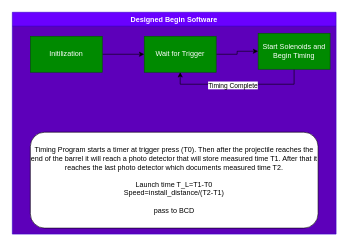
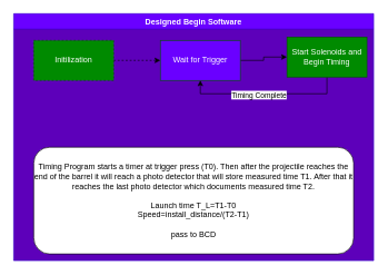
  <mxCell id="0" />
  <mxCell id="1" parent="0" />
  <mxCell id="2" value="Designed Begin Software" style="swimlane;whiteSpace=wrap;html=1;fillColor=#6a00ff;fontColor=#ffffff;strokeColor=#3700CC;gradientColor=none;rounded=0;shadow=0;glass=0;swimlaneFillColor=#5D00BA;" parent="1" vertex="1"><mxGeometry x="20" y="20" width="540" height="370" as="geometry" /></mxCell>
- <mxCell id="3" style="edgeStyle=orthogonalEdgeStyle;rounded=0;orthogonalLoop=1;jettySize=auto;html=1;exitX=1;exitY=0.5;exitDx=0;exitDy=0;" parent="2" source="4" target="6" edge="1"><mxGeometry relative="1" as="geometry" /></mxCell>
- <mxCell id="4" value="Initilization" style="rounded=0;whiteSpace=wrap;html=1;fillColor=#008a00;fontColor=#ffffff;strokeColor=#005700;" parent="2" vertex="1"><mxGeometry x="30" y="40" width="120" height="60" as="geometry" /></mxCell>
+ <mxCell id="3" style="edgeStyle=orthogonalEdgeStyle;rounded=0;orthogonalLoop=1;jettySize=auto;html=1;exitX=1;exitY=0.5;exitDx=0;exitDy=0;dashed=1;" parent="2" source="4" target="6" edge="1"><mxGeometry relative="1" as="geometry" /></mxCell>
+ <mxCell id="4" value="Initilization" style="rounded=0;whiteSpace=wrap;html=1;fillColor=#008a00;fontColor=#ffffff;strokeColor=#005700;dashed=1;" parent="2" vertex="1"><mxGeometry x="30" y="40" width="120" height="60" as="geometry" /></mxCell>
  <mxCell id="5" style="edgeStyle=orthogonalEdgeStyle;rounded=0;orthogonalLoop=1;jettySize=auto;html=1;exitX=1;exitY=0.5;exitDx=0;exitDy=0;" parent="2" source="6" target="9" edge="1"><mxGeometry relative="1" as="geometry" /></mxCell>
- <mxCell id="6" value="Wait for Trigger" style="rounded=0;whiteSpace=wrap;html=1;fillColor=#008a00;fontColor=#ffffff;strokeColor=#005700;" parent="2" vertex="1"><mxGeometry x="220" y="40" width="120" height="60" as="geometry" /></mxCell>
+ <mxCell id="6" value="Wait for Trigger" style="rounded=0;whiteSpace=wrap;html=1;fillColor=#6a00ff;fontColor=#ffffff;strokeColor=#005700;" parent="2" vertex="1"><mxGeometry x="220" y="40" width="120" height="60" as="geometry" /></mxCell>
  <mxCell id="7" style="edgeStyle=orthogonalEdgeStyle;rounded=0;orthogonalLoop=1;jettySize=auto;html=1;exitX=0.5;exitY=1;exitDx=0;exitDy=0;entryX=0.5;entryY=1;entryDx=0;entryDy=0;" parent="2" source="9" target="6" edge="1"><mxGeometry relative="1" as="geometry" /></mxCell>
  <mxCell id="8" value="Timing Complete" style="edgeLabel;html=1;align=center;verticalAlign=middle;resizable=0;points=[];" parent="7" vertex="1" connectable="0"><mxGeometry x="0.09" y="1" relative="1" as="geometry"><mxPoint as="offset" /></mxGeometry></mxCell>
  <mxCell id="9" value="Start Solenoids and Begin Timing" style="rounded=0;whiteSpace=wrap;html=1;fillColor=#008a00;fontColor=#ffffff;strokeColor=#005700;" parent="2" vertex="1"><mxGeometry x="410" y="35" width="120" height="60" as="geometry" /></mxCell>
  <mxCell id="10" value="Timing Program starts a timer at trigger press (T0). Then after the projectile reaches the end of the barrel it will reach a photo detector that will store measured time T1. After that it reaches the last photo detector which documents measured time T2.&lt;br&gt;&lt;br&gt;Launch time T_L=T1-T0&lt;br&gt;Speed=install_distance/(T2-T1)&lt;br&gt;&lt;br&gt;pass to BCD" style="rounded=1;whiteSpace=wrap;html=1;" parent="2" vertex="1"><mxGeometry x="30" y="200" width="480" height="160" as="geometry" /></mxCell>
